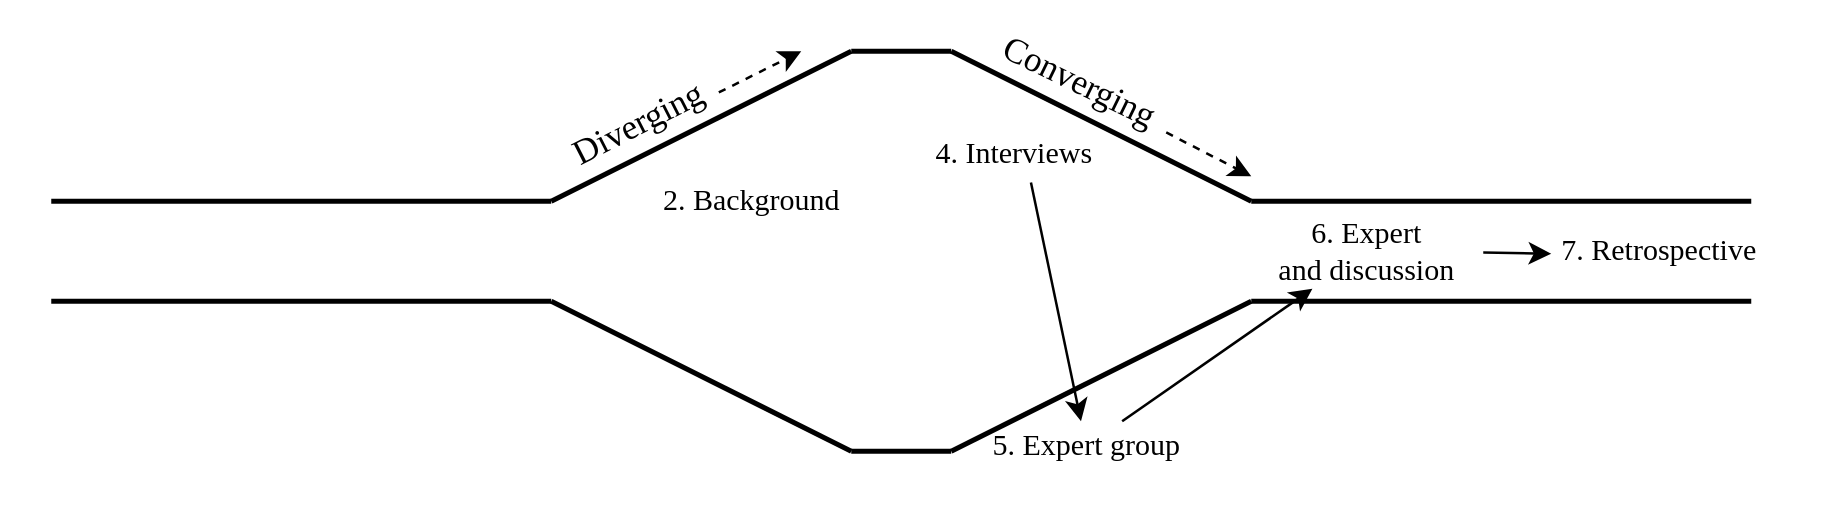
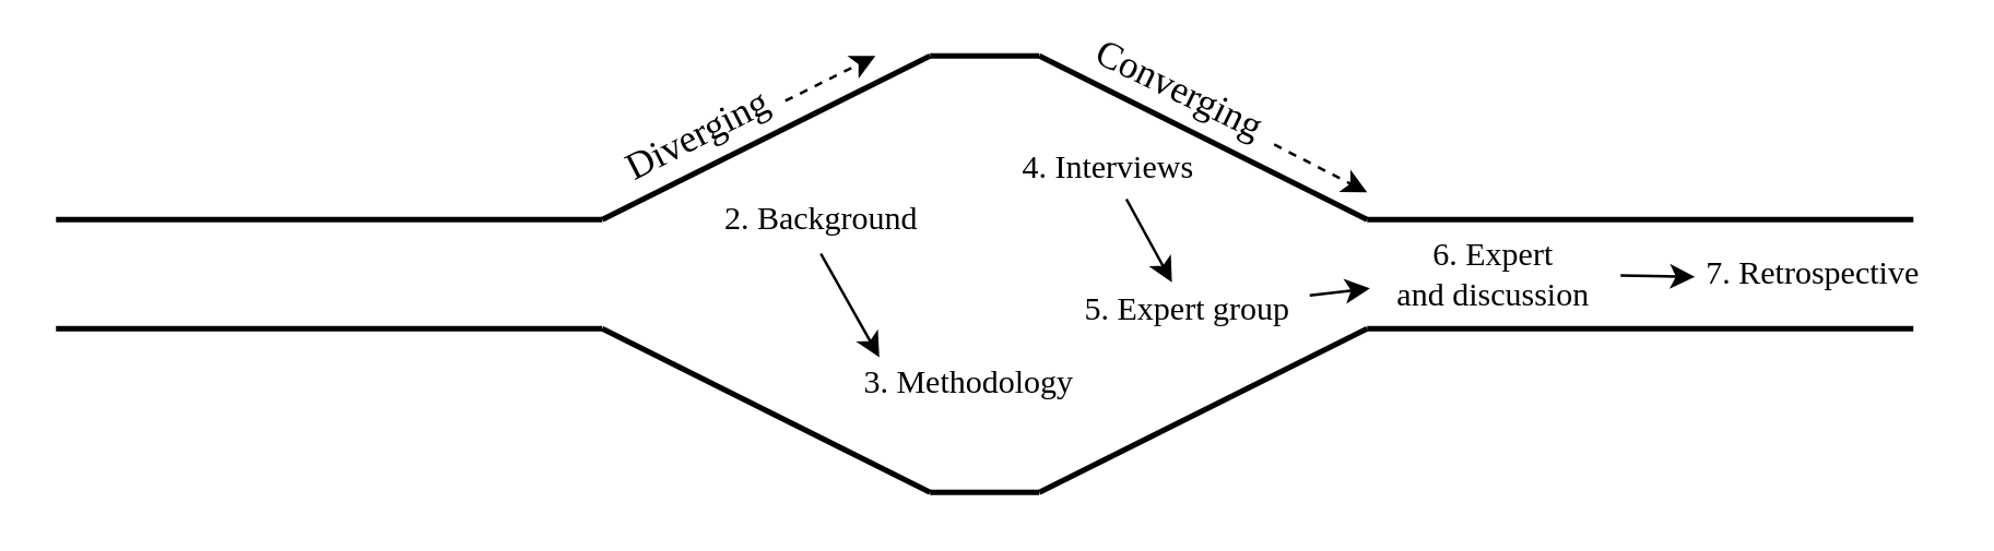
  <mxCell id="0" />
  <mxCell id="1" parent="0" />
  <mxCell id="2" value="" style="endArrow=none;html=1;rounded=0;strokeWidth=2;" edge="1" parent="1"><mxGeometry width="50" height="50" relative="1" as="geometry"><mxPoint x="220" y="80" as="sourcePoint" /><mxPoint x="340" y="20" as="targetPoint" /></mxGeometry></mxCell>
  <mxCell id="3" value="" style="endArrow=none;html=1;rounded=0;strokeWidth=2;" edge="1" parent="1"><mxGeometry width="50" height="50" relative="1" as="geometry"><mxPoint x="220" y="120" as="sourcePoint" /><mxPoint x="340" y="180" as="targetPoint" /></mxGeometry></mxCell>
  <mxCell id="4" value="" style="endArrow=none;html=1;rounded=0;strokeWidth=2;" edge="1" parent="1"><mxGeometry width="50" height="50" relative="1" as="geometry"><mxPoint x="340" y="20" as="sourcePoint" /><mxPoint x="380" y="20" as="targetPoint" /></mxGeometry></mxCell>
  <mxCell id="5" value="" style="endArrow=none;html=1;rounded=0;strokeWidth=2;" edge="1" parent="1"><mxGeometry width="50" height="50" relative="1" as="geometry"><mxPoint x="340" y="180" as="sourcePoint" /><mxPoint x="380" y="180" as="targetPoint" /></mxGeometry></mxCell>
  <mxCell id="6" value="" style="endArrow=none;html=1;rounded=0;strokeWidth=2;" edge="1" parent="1"><mxGeometry width="50" height="50" relative="1" as="geometry"><mxPoint x="380" y="180" as="sourcePoint" /><mxPoint x="500" y="120" as="targetPoint" /></mxGeometry></mxCell>
  <mxCell id="7" value="" style="endArrow=none;html=1;rounded=0;strokeWidth=2;" edge="1" parent="1"><mxGeometry width="50" height="50" relative="1" as="geometry"><mxPoint x="380" y="20" as="sourcePoint" /><mxPoint x="500" y="80" as="targetPoint" /></mxGeometry></mxCell>
  <mxCell id="8" value="" style="endArrow=none;html=1;rounded=0;strokeWidth=2;" edge="1" parent="1"><mxGeometry width="50" height="50" relative="1" as="geometry"><mxPoint x="20" y="80" as="sourcePoint" /><mxPoint x="220" y="80" as="targetPoint" /></mxGeometry></mxCell>
  <mxCell id="9" value="" style="endArrow=none;html=1;rounded=0;strokeWidth=2;" edge="1" parent="1"><mxGeometry width="50" height="50" relative="1" as="geometry"><mxPoint x="20" y="120" as="sourcePoint" /><mxPoint x="220" y="120" as="targetPoint" /></mxGeometry></mxCell>
  <mxCell id="10" value="" style="endArrow=none;html=1;rounded=0;strokeWidth=2;" edge="1" parent="1"><mxGeometry width="50" height="50" relative="1" as="geometry"><mxPoint x="500" y="80" as="sourcePoint" /><mxPoint x="700" y="80" as="targetPoint" /></mxGeometry></mxCell>
  <mxCell id="11" value="" style="endArrow=none;html=1;rounded=0;strokeWidth=2;" edge="1" parent="1"><mxGeometry width="50" height="50" relative="1" as="geometry"><mxPoint x="500" y="120" as="sourcePoint" /><mxPoint x="700" y="120" as="targetPoint" /></mxGeometry></mxCell>
  <mxCell id="12" value="Converging" style="text;html=1;align=center;verticalAlign=middle;resizable=0;points=[];autosize=1;strokeColor=none;fillColor=none;rotation=26;fontFamily=CMU Sans Serif Medium;fontSize=14;" vertex="1" parent="1"><mxGeometry x="391" y="23" width="80" height="20" as="geometry" /></mxCell>
  <mxCell id="13" value="Diverging" style="text;html=1;align=center;verticalAlign=middle;resizable=0;points=[];autosize=1;strokeColor=none;fillColor=none;rotation=333;fontFamily=CMU Sans Serif Medium;fontSize=14;" vertex="1" parent="1"><mxGeometry x="220" y="40" width="70" height="20" as="geometry" /></mxCell>
  <mxCell id="14" value="2. Background" style="text;html=1;align=center;verticalAlign=middle;resizable=0;points=[];autosize=1;strokeColor=none;fillColor=none;fontFamily=CMU Sans Serif Medium;" vertex="1" parent="1"><mxGeometry x="255" y="70" width="90" height="20" as="geometry" /></mxCell>
+ <mxCell id="15" value="3. Methodology" style="text;html=1;align=center;verticalAlign=middle;resizable=0;points=[];autosize=1;strokeColor=none;fillColor=none;fontFamily=CMU Sans Serif Medium;" vertex="1" parent="1"><mxGeometry x="309" y="130" width="90" height="20" as="geometry" /></mxCell>
  <mxCell id="16" value="4. Interviews" style="text;html=1;align=center;verticalAlign=middle;resizable=0;points=[];autosize=1;strokeColor=none;fillColor=none;fontFamily=CMU Sans Serif Medium;" vertex="1" parent="1"><mxGeometry x="365" y="51" width="80" height="20" as="geometry" /></mxCell>
- <mxCell id="17" value="5. Expert group" style="text;html=1;align=center;verticalAlign=middle;resizable=0;points=[];autosize=1;strokeColor=none;fillColor=none;fontFamily=CMU Sans Serif Medium;" vertex="1" parent="1"><mxGeometry x="389" y="168" width="90" height="20" as="geometry" /></mxCell>
+ <mxCell id="17" value="5. Expert group" style="text;html=1;align=center;verticalAlign=middle;resizable=0;points=[];autosize=1;strokeColor=none;fillColor=none;fontFamily=CMU Sans Serif Medium;" vertex="1" parent="1"><mxGeometry x="389" y="103" width="90" height="20" as="geometry" /></mxCell>
  <mxCell id="18" value="6. Expert&lt;br style=&quot;font-size: 12px&quot;&gt;and discussion" style="text;html=1;align=center;verticalAlign=middle;resizable=0;points=[];autosize=1;strokeColor=none;fillColor=none;fontFamily=CMU Sans Serif Medium;fontSize=12;" vertex="1" parent="1"><mxGeometry x="501" y="85" width="90" height="30" as="geometry" /></mxCell>
+ <mxCell id="19" value="" style="endArrow=classic;html=1;rounded=0;exitX=0.5;exitY=1.125;exitDx=0;exitDy=0;exitPerimeter=0;entryX=0.138;entryY=0.025;entryDx=0;entryDy=0;entryPerimeter=0;" edge="1" parent="1" source="14" target="15"><mxGeometry width="50" height="50" relative="1" as="geometry"><mxPoint x="330" y="-10" as="sourcePoint" /><mxPoint x="380" y="-60" as="targetPoint" /></mxGeometry></mxCell>
  <mxCell id="20" value="" style="endArrow=classic;html=1;rounded=0;exitX=0.586;exitY=1.075;exitDx=0;exitDy=0;exitPerimeter=0;" edge="1" parent="1" source="16" target="17"><mxGeometry width="50" height="50" relative="1" as="geometry"><mxPoint x="450" y="340" as="sourcePoint" /><mxPoint x="500" y="290" as="targetPoint" /></mxGeometry></mxCell>
  <mxCell id="21" value="" style="endArrow=classic;html=1;rounded=0;" edge="1" parent="1" source="17" target="18"><mxGeometry width="50" height="50" relative="1" as="geometry"><mxPoint x="550" y="240" as="sourcePoint" /><mxPoint x="600" y="190" as="targetPoint" /></mxGeometry></mxCell>
  <mxCell id="22" value="7. Retrospective" style="text;html=1;align=center;verticalAlign=middle;resizable=0;points=[];autosize=1;strokeColor=none;fillColor=none;fontFamily=CMU Sans Serif Medium;" vertex="1" parent="1"><mxGeometry x="618" y="90" width="90" height="20" as="geometry" /></mxCell>
  <mxCell id="23" value="" style="endArrow=classic;html=1;rounded=0;exitX=1.02;exitY=0.517;exitDx=0;exitDy=0;exitPerimeter=0;" edge="1" parent="1" source="18"><mxGeometry width="50" height="50" relative="1" as="geometry"><mxPoint x="520" y="240" as="sourcePoint" /><mxPoint x="620" y="101" as="targetPoint" /></mxGeometry></mxCell>
  <mxCell id="24" value="" style="endArrow=classic;html=1;rounded=0;fontFamily=CMU Sans Serif Medium;fontSize=12;exitX=1;exitY=0.609;exitDx=0;exitDy=0;exitPerimeter=0;horizontal=1;dashed=1;strokeWidth=1;" edge="1" parent="1" source="12"><mxGeometry width="50" height="50" relative="1" as="geometry"><mxPoint x="500" y="10" as="sourcePoint" /><mxPoint x="500" y="70" as="targetPoint" /></mxGeometry></mxCell>
  <mxCell id="25" value="" style="endArrow=classic;html=1;rounded=0;dashed=1;fontFamily=CMU Sans Serif Medium;fontSize=12;exitX=1.002;exitY=0.469;exitDx=0;exitDy=0;exitPerimeter=0;" edge="1" parent="1"><mxGeometry width="50" height="50" relative="1" as="geometry"><mxPoint x="287.028" y="36.494" as="sourcePoint" /><mxPoint x="320" y="20" as="targetPoint" /></mxGeometry></mxCell>
